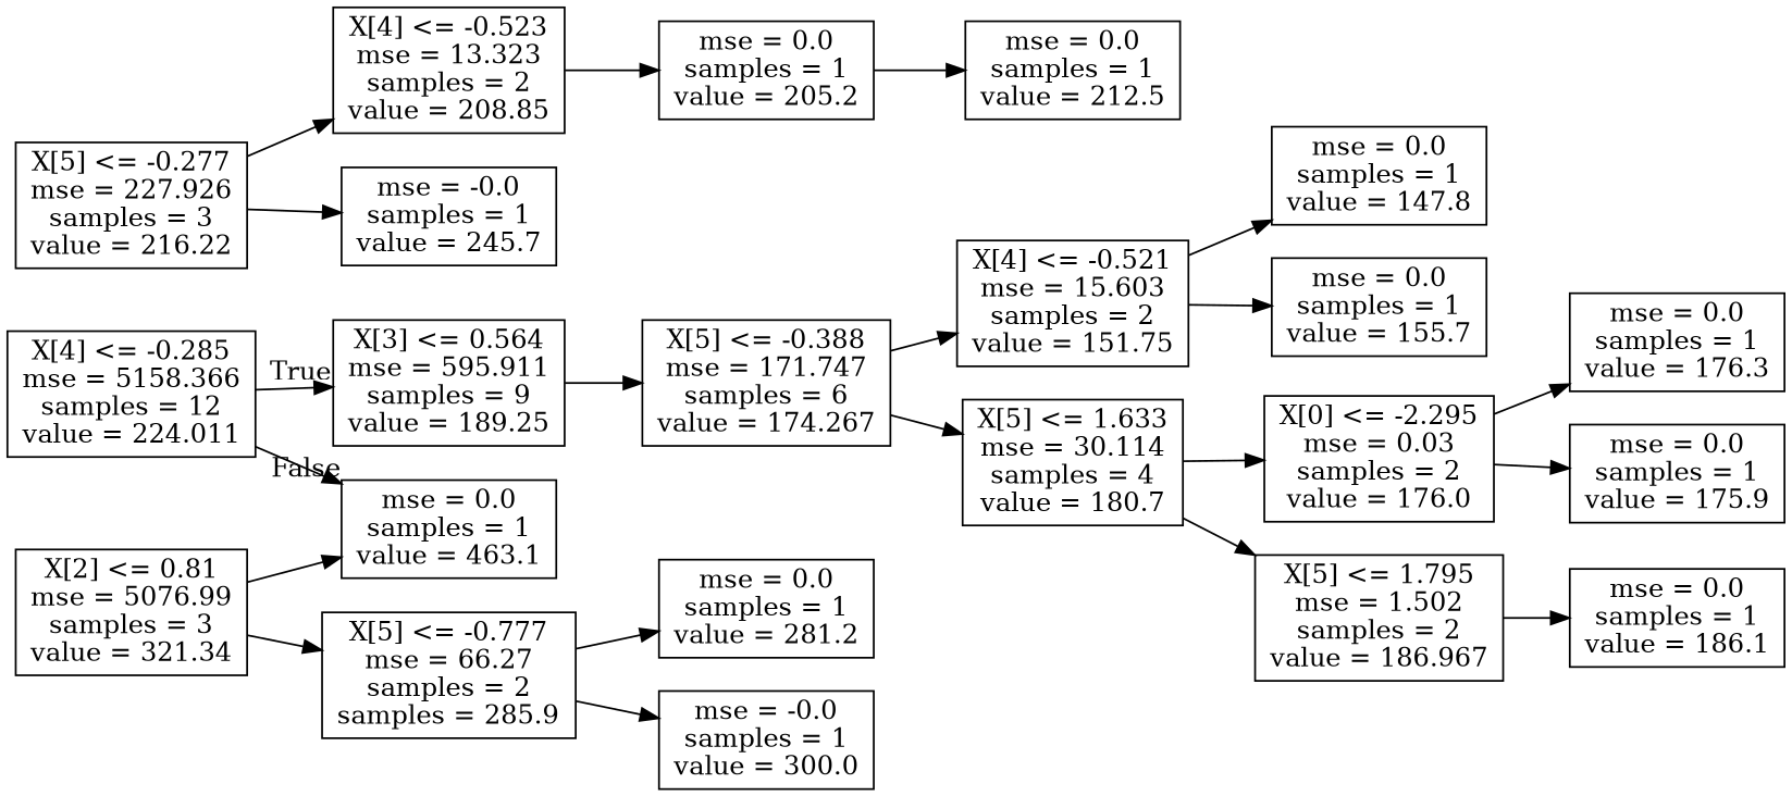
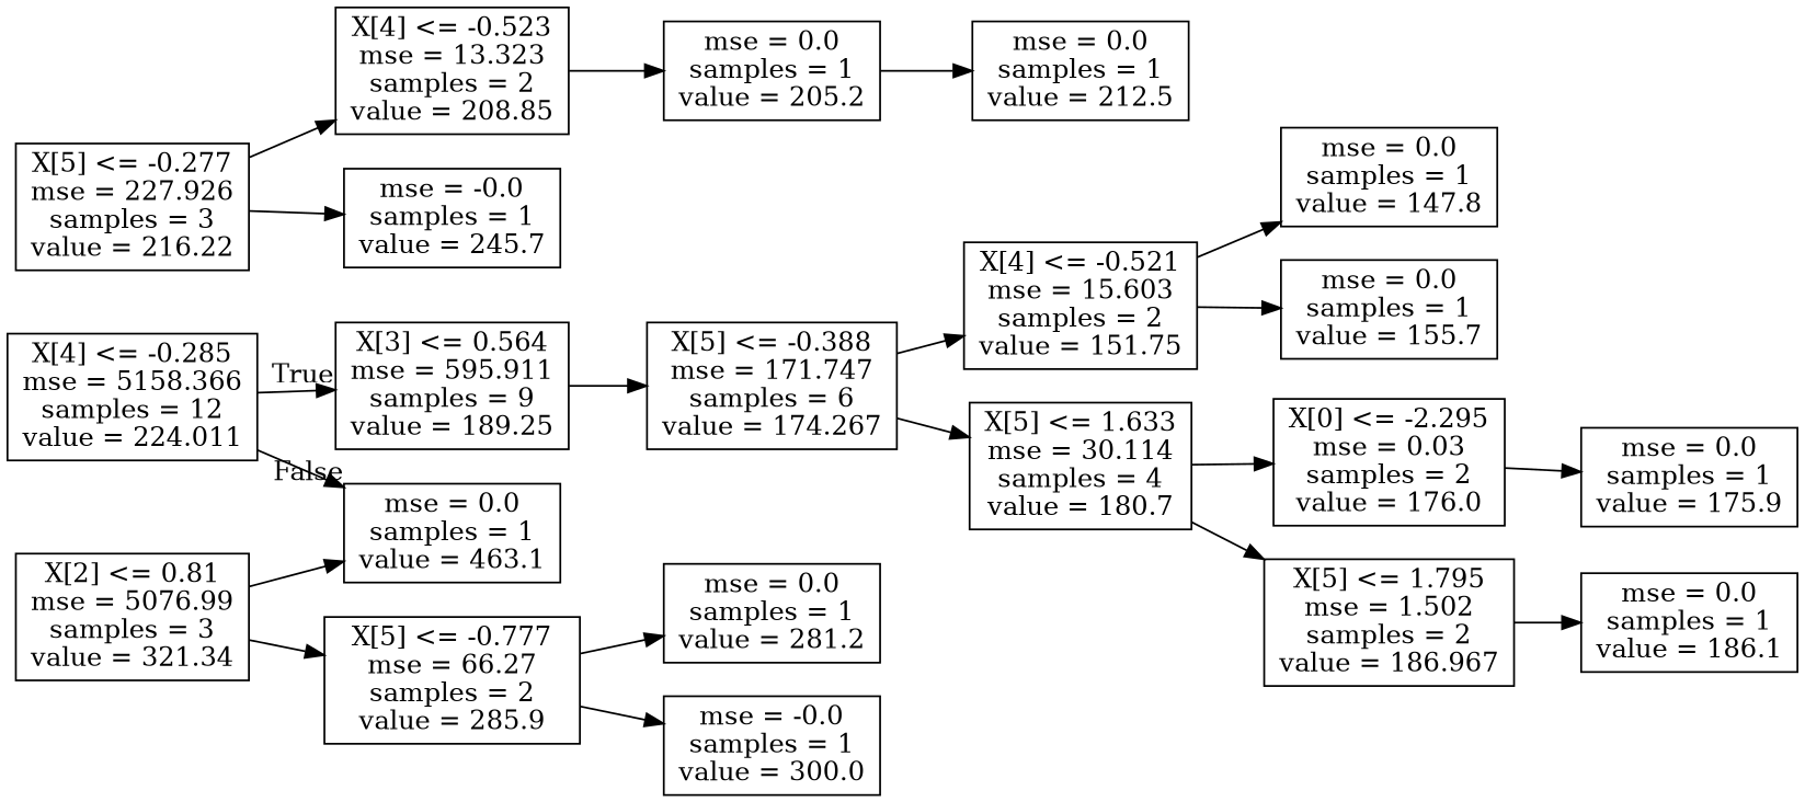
  digraph {
    rankdir=LR
    node [shape=box]
    n1 [label="X[4] <= -0.285\nmse = 5158.366\nsamples = 12\nvalue = 224.011"]
    n2 [label="X[3] <= 0.564\nmse = 595.911\nsamples = 9\nvalue = 189.25"]
    n3 [label="mse = 0.0\nsamples = 1\nvalue = 463.1"]
    n4 [label="X[5] <= -0.388\nmse = 171.747\nsamples = 6\nvalue = 174.267"]
    n5 [label="X[2] <= 0.81\nmse = 5076.99\nsamples = 3\nvalue = 321.34"]
-   n6 [label="X[5] <= -0.777\nmse = 66.27\nsamples = 2\nsamples = 285.9"]
+   n6 [label="X[5] <= -0.777\nmse = 66.27\nsamples = 2\nvalue = 285.9"]
    n7 [label="X[5] <= -0.277\nmse = 227.926\nsamples = 3\nvalue = 216.22"]
    n8 [label="X[4] <= -0.523\nmse = 13.323\nsamples = 2\nvalue = 208.85"]
    n9 [label="mse = -0.0\nsamples = 1\nvalue = 245.7"]
    n10 [label="X[4] <= -0.521\nmse = 15.603\nsamples = 2\nvalue = 151.75"]
    n11 [label="X[5] <= 1.633\nmse = 30.114\nsamples = 4\nvalue = 180.7"]
    n12 [label="mse = 0.0\nsamples = 1\nvalue = 205.2"]
    n13 [label="mse = 0.0\nsamples = 1\nvalue = 212.5"]
    n14 [label="mse = 0.0\nsamples = 1\nvalue = 147.8"]
    n15 [label="mse = 0.0\nsamples = 1\nvalue = 155.7"]
    n16 [label="X[0] <= -2.295\nmse = 0.03\nsamples = 2\nvalue = 176.0"]
    n17 [label="X[5] <= 1.795\nmse = 1.502\nsamples = 2\nvalue = 186.967"]
-   n18 [label="mse = 0.0\nsamples = 1\nvalue = 176.3"]
    n19 [label="mse = 0.0\nsamples = 1\nvalue = 175.9"]
    n20 [label="mse = 0.0\nsamples = 1\nvalue = 186.1"]
    n21 [label="mse = 0.0\nsamples = 1\nvalue = 281.2"]
    n22 [label="mse = -0.0\nsamples = 1\nvalue = 300.0"]
    n1 -> n2 [headlabel=True labelangle=45 labeldistance=2.5]
    n1 -> n3 [headlabel=False labelangle=-45 labeldistance=2.5]
    n2 -> n4
    n4 -> n10
    n4 -> n11
    n5 -> n3
    n5 -> n6
    n6 -> n21
    n6 -> n22
    n7 -> n8
    n7 -> n9
    n8 -> n12
    n10 -> n14
    n10 -> n15
    n11 -> n16
    n11 -> n17
    n12 -> n13
-   n16 -> n18
    n16 -> n19
    n17 -> n20
  }
